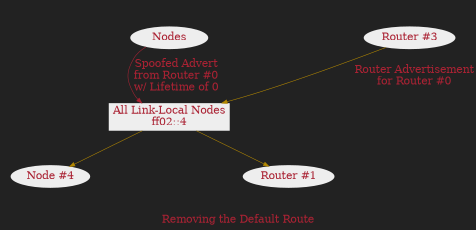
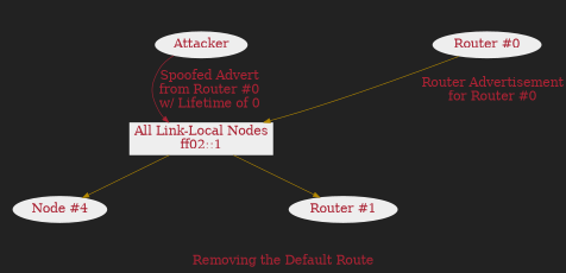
  digraph {
    bgcolor="#222222"
    color=none
    compound=true
    fontcolor="#aa2233"
    fontsize=20
    label="Removing the Default Route"
    nodesep=4
    splines=true
    node [color=none fillcolor="#eeeeee" fontcolor="#aa2233" fontsize=20 style=filled]
    edge [color="#b58900" fontcolor="#aa2233" fontsize=20]
-   n1 [label=Nodes]
-   n2 [label="Router #3"]
+   n1 [label=Attacker]
+   n2 [label="Router #0"]
    n3 [label="Node #4"]
    n4 [label="Router #1"]
-   n5 [label="All Link-Local Nodes\nff02::4" shape=rectangle]
+   n5 [label="All Link-Local Nodes\nff02::1" shape=rectangle]
    subgraph cluster_1 {
      style=invis
      n1
    }
    subgraph cluster_2 {
      label=Routers
      style=invis
      n2
    }
    subgraph cluster_3 {
      label=Nodes
      style=invis
      n3
      n4
    }
    n1 -> n5 [color="#aa2233" label="Spoofed Advert\nfrom Router #0\nw/ Lifetime of 0"]
    n2 -> n5 [label="Router Advertisement\nfor Router #0"]
    n5 -> n3
    n5 -> n4
  }
